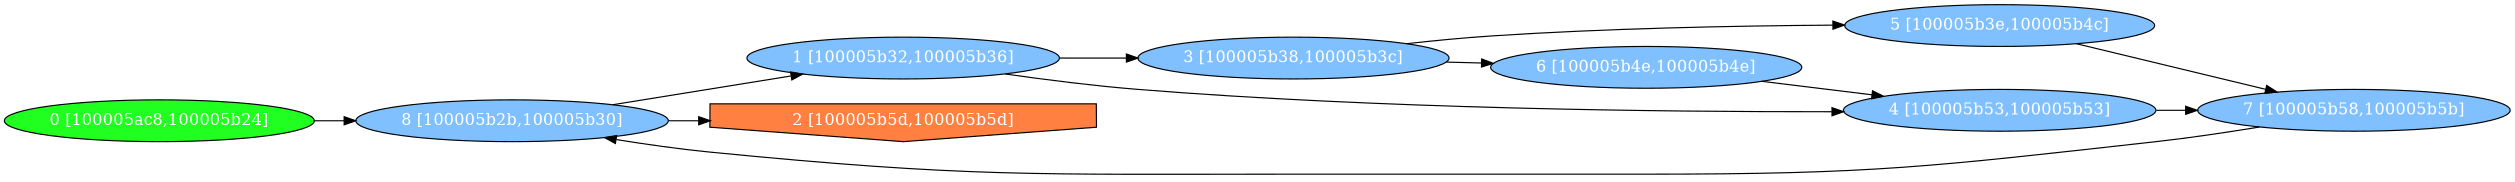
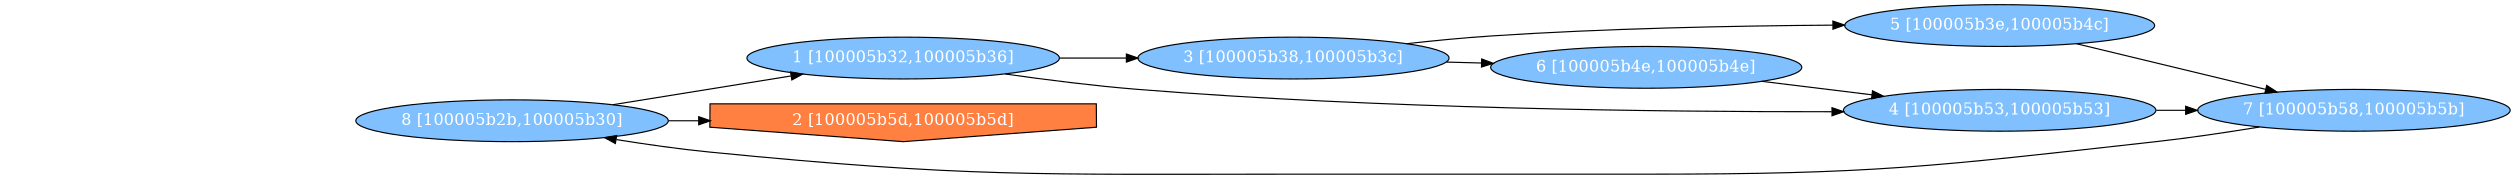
  digraph {
    rankdir=LR
    node [fillcolor="#80C0FF" fontcolor="#ffffff" shape=oval style=filled]
-   n1 [fillcolor="#20FF20" label="0 [100005ac8,100005b24]"]
    n2 [label="8 [100005b2b,100005b30]"]
    n3 [label="1 [100005b32,100005b36]"]
    n4 [label="3 [100005b38,100005b3c]"]
    n5 [label="4 [100005b53,100005b53]"]
    n6 [fillcolor="#FF8040" label="2 [100005b5d,100005b5d]" shape=invhouse]
    n7 [label="5 [100005b3e,100005b4c]"]
    n8 [label="6 [100005b4e,100005b4e]"]
    n9 [label="7 [100005b58,100005b5b]"]
-   n1 -> n2
    n2 -> n3
    n2 -> n6
    n3 -> n4
    n3 -> n5
    n4 -> n7
    n4 -> n8
    n5 -> n9
    n7 -> n9
    n8 -> n5
    n9 -> n2
  }
